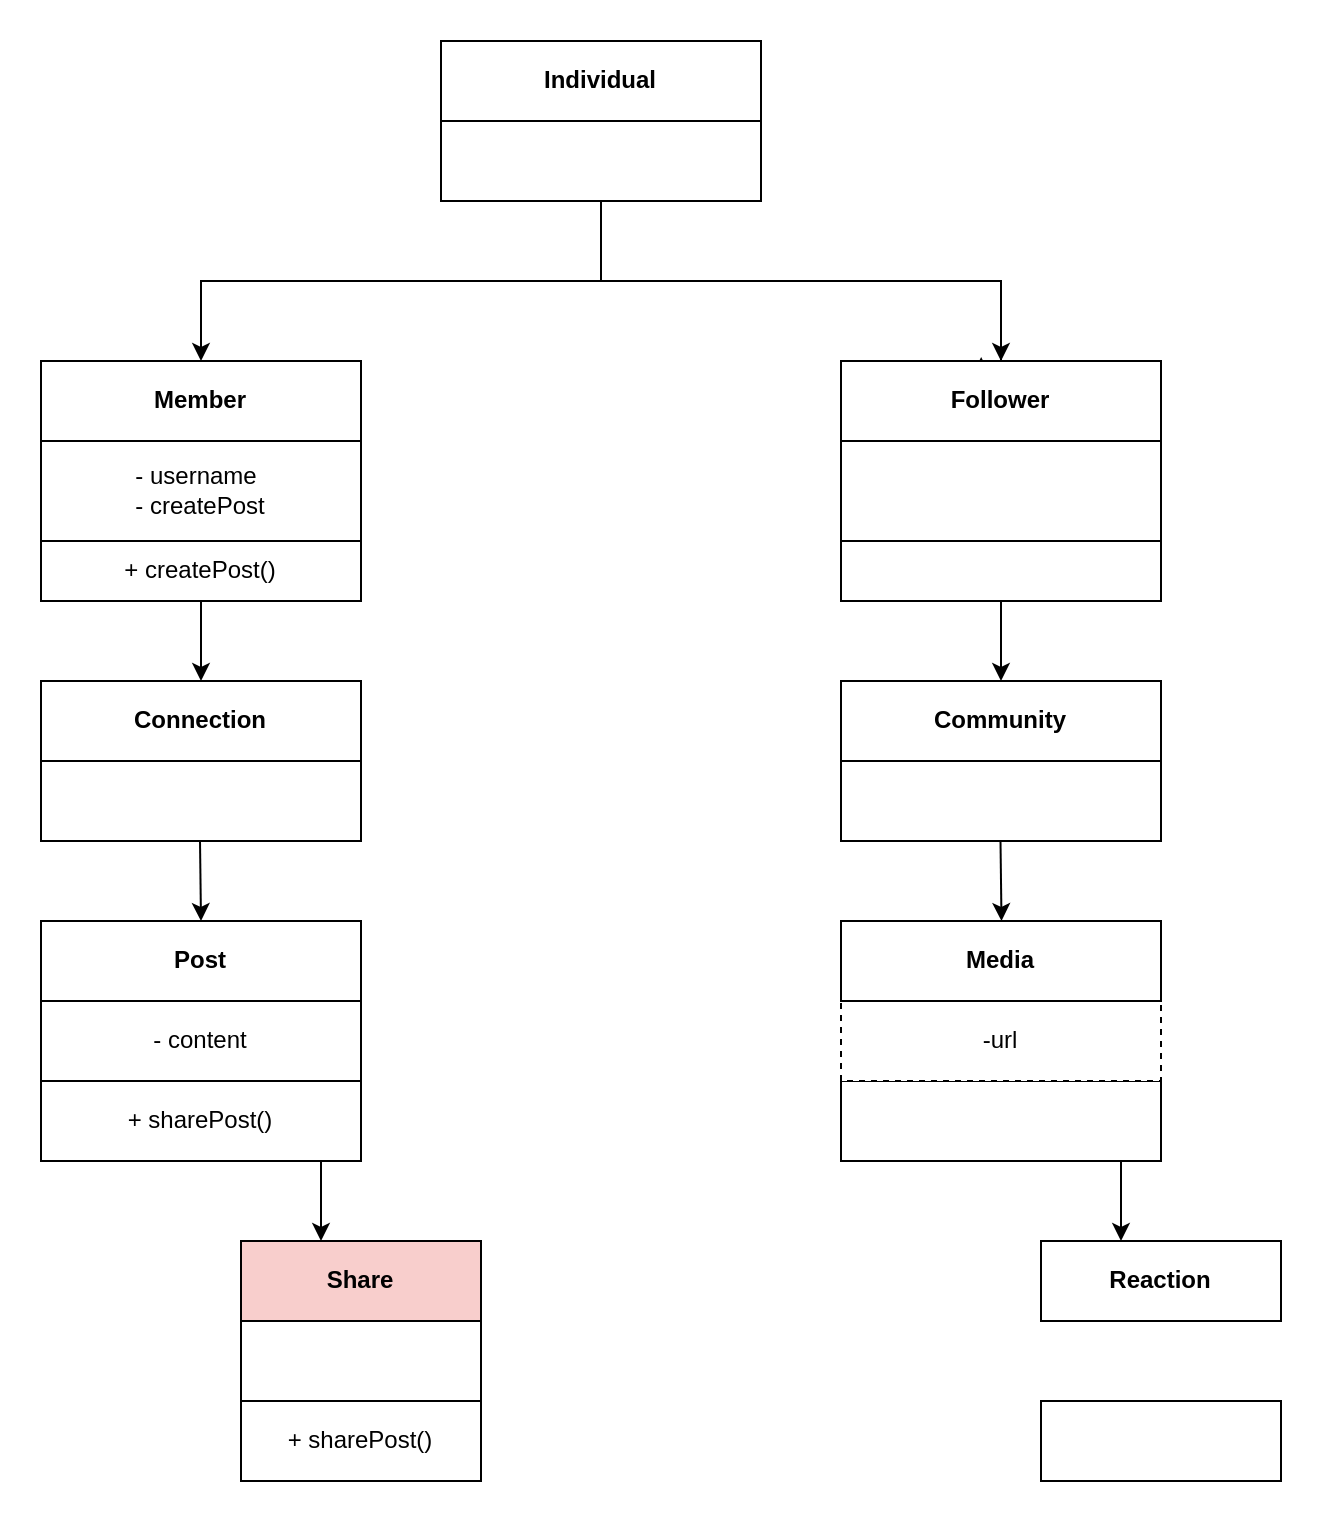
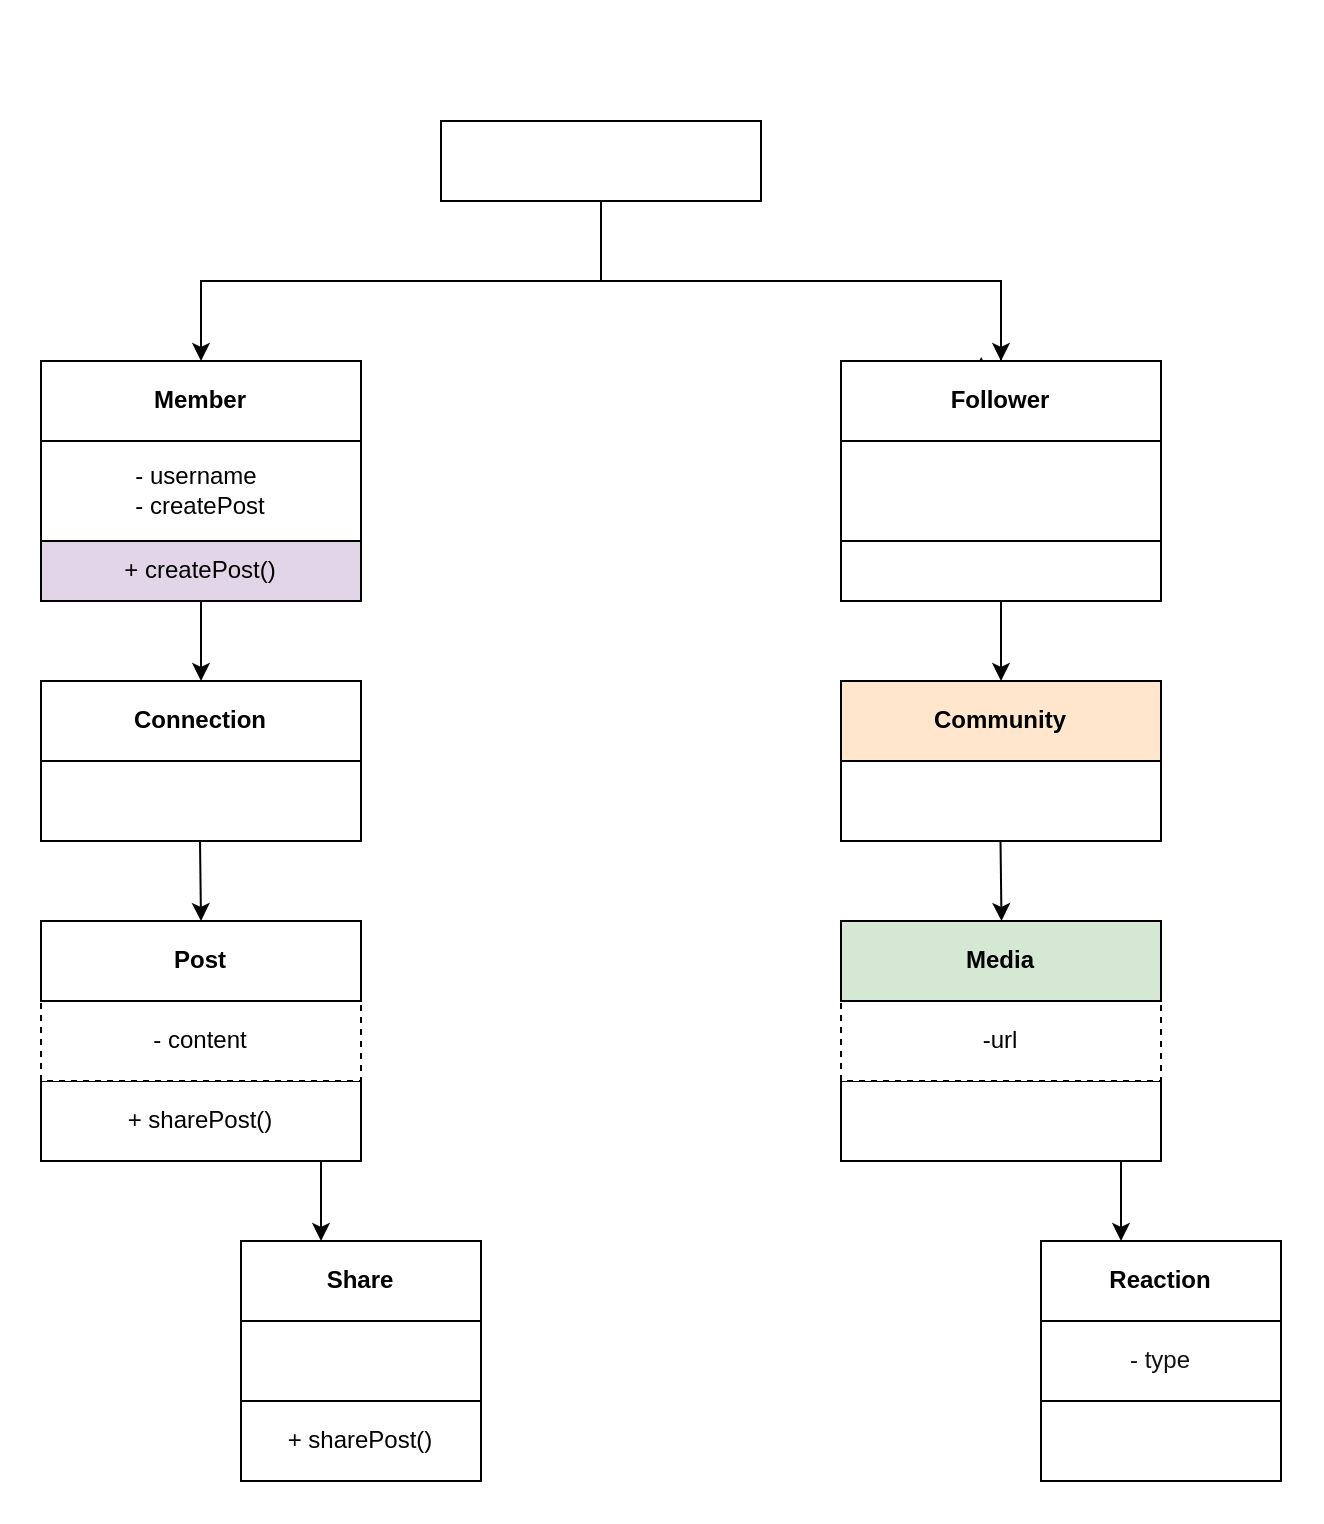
  <mxCell id="0" />
  <mxCell id="1" parent="0" />
- <mxCell id="2" value="Individual" style="rounded=0;whiteSpace=wrap;html=1;fontStyle=1" vertex="1" parent="1"><mxGeometry x="220" y="20" width="160" height="40" as="geometry" /></mxCell>
  <mxCell id="3" style="edgeStyle=orthogonalEdgeStyle;rounded=0;orthogonalLoop=1;jettySize=auto;html=1;exitX=0.5;exitY=1;exitDx=0;exitDy=0;" edge="1" parent="1" source="5" target="7"><mxGeometry relative="1" as="geometry"><mxPoint x="160" y="180" as="targetPoint" /></mxGeometry></mxCell>
  <mxCell id="4" style="edgeStyle=orthogonalEdgeStyle;rounded=0;orthogonalLoop=1;jettySize=auto;html=1;entryX=0.438;entryY=-0.05;entryDx=0;entryDy=0;entryPerimeter=0;" edge="1" parent="1" source="5" target="12"><mxGeometry relative="1" as="geometry"><mxPoint x="500" y="170" as="targetPoint" /><Array as="points"><mxPoint x="300" y="140" /><mxPoint x="500" y="140" /><mxPoint x="500" y="190" /><mxPoint x="490" y="190" /></Array></mxGeometry></mxCell>
  <mxCell id="5" value="" style="rounded=0;whiteSpace=wrap;html=1;" vertex="1" parent="1"><mxGeometry x="220" y="60" width="160" height="40" as="geometry" /></mxCell>
  <mxCell id="6" style="edgeStyle=orthogonalEdgeStyle;rounded=0;orthogonalLoop=1;jettySize=auto;html=1;exitX=0.5;exitY=0;exitDx=0;exitDy=0;" edge="1" parent="1" source="7"><mxGeometry relative="1" as="geometry"><mxPoint x="100" y="180" as="targetPoint" /></mxGeometry></mxCell>
  <mxCell id="7" value="Member" style="rounded=0;whiteSpace=wrap;html=1;fontStyle=1" vertex="1" parent="1"><mxGeometry x="20" y="180" width="160" height="40" as="geometry" /></mxCell>
- <mxCell id="8" value="&lt;div style=&quot;text-align: justify;&quot;&gt;+ createPost()&lt;/div&gt;" style="rounded=0;whiteSpace=wrap;html=1;" vertex="1" parent="1"><mxGeometry x="20" y="270" width="160" height="30" as="geometry" /></mxCell>
+ <mxCell id="8" value="&lt;div style=&quot;text-align: justify;&quot;&gt;+ createPost()&lt;/div&gt;" style="rounded=0;whiteSpace=wrap;html=1;fillColor=#e1d5e7;" vertex="1" parent="1"><mxGeometry x="20" y="270" width="160" height="30" as="geometry" /></mxCell>
  <mxCell id="9" value="&lt;div style=&quot;text-align: justify;&quot;&gt;&lt;span style=&quot;background-color: initial;&quot;&gt;- username&lt;/span&gt;&lt;/div&gt;&lt;div style=&quot;text-align: justify;&quot;&gt;&lt;span style=&quot;background-color: initial;&quot;&gt;- createPost&lt;/span&gt;&lt;/div&gt;" style="rounded=0;whiteSpace=wrap;html=1;align=center;" vertex="1" parent="1"><mxGeometry x="20" y="220" width="160" height="50" as="geometry" /></mxCell>
  <mxCell id="10" style="edgeStyle=orthogonalEdgeStyle;rounded=0;orthogonalLoop=1;jettySize=auto;html=1;exitX=0.5;exitY=1;exitDx=0;exitDy=0;" edge="1" parent="1" source="9" target="9"><mxGeometry relative="1" as="geometry" /></mxCell>
  <mxCell id="11" style="edgeStyle=orthogonalEdgeStyle;rounded=0;orthogonalLoop=1;jettySize=auto;html=1;" edge="1" parent="1" source="12"><mxGeometry relative="1" as="geometry"><mxPoint x="500" y="180" as="targetPoint" /></mxGeometry></mxCell>
  <mxCell id="12" value="Follower" style="rounded=0;whiteSpace=wrap;html=1;fontStyle=1" vertex="1" parent="1"><mxGeometry x="420" y="180" width="160" height="40" as="geometry" /></mxCell>
  <mxCell id="13" value="" style="rounded=0;whiteSpace=wrap;html=1;" vertex="1" parent="1"><mxGeometry x="420" y="270" width="160" height="30" as="geometry" /></mxCell>
  <mxCell id="14" value="" style="rounded=0;whiteSpace=wrap;html=1;" vertex="1" parent="1"><mxGeometry x="420" y="220" width="160" height="50" as="geometry" /></mxCell>
  <mxCell id="15" style="edgeStyle=orthogonalEdgeStyle;rounded=0;orthogonalLoop=1;jettySize=auto;html=1;exitX=0.5;exitY=1;exitDx=0;exitDy=0;" edge="1" parent="1" source="14" target="14"><mxGeometry relative="1" as="geometry" /></mxCell>
  <mxCell id="16" value="" style="endArrow=classic;html=1;rounded=0;" edge="1" parent="1"><mxGeometry width="50" height="50" relative="1" as="geometry"><mxPoint x="100" y="300" as="sourcePoint" /><mxPoint x="100" y="340" as="targetPoint" /></mxGeometry></mxCell>
  <mxCell id="17" value="" style="rounded=0;whiteSpace=wrap;html=1;" vertex="1" parent="1"><mxGeometry x="20" y="340" width="160" height="40" as="geometry" /></mxCell>
  <mxCell id="18" value="Connection" style="rounded=0;whiteSpace=wrap;html=1;fontStyle=1" vertex="1" parent="1"><mxGeometry x="20" y="340" width="160" height="40" as="geometry" /></mxCell>
  <mxCell id="19" value="" style="endArrow=classic;html=1;rounded=0;" edge="1" parent="1"><mxGeometry width="50" height="50" relative="1" as="geometry"><mxPoint x="500" y="300" as="sourcePoint" /><mxPoint x="500" y="340" as="targetPoint" /></mxGeometry></mxCell>
- <mxCell id="20" value="Community" style="rounded=0;whiteSpace=wrap;html=1;fontStyle=1" vertex="1" parent="1"><mxGeometry x="420" y="340" width="160" height="40" as="geometry" /></mxCell>
+ <mxCell id="20" value="Community" style="rounded=0;whiteSpace=wrap;html=1;fontStyle=1;fillColor=#ffe6cc;" vertex="1" parent="1"><mxGeometry x="420" y="340" width="160" height="40" as="geometry" /></mxCell>
  <mxCell id="21" value="" style="rounded=0;whiteSpace=wrap;html=1;" vertex="1" parent="1"><mxGeometry x="420" y="380" width="160" height="40" as="geometry" /></mxCell>
  <mxCell id="22" value="" style="rounded=0;whiteSpace=wrap;html=1;" vertex="1" parent="1"><mxGeometry x="20" y="380" width="160" height="40" as="geometry" /></mxCell>
  <mxCell id="23" value="" style="endArrow=classic;html=1;rounded=0;" edge="1" parent="1"><mxGeometry width="50" height="50" relative="1" as="geometry"><mxPoint x="99.5" y="420" as="sourcePoint" /><mxPoint x="100" y="460" as="targetPoint" /></mxGeometry></mxCell>
  <mxCell id="24" value="&lt;div style=&quot;text-align: justify;&quot;&gt;+ sharePost()&lt;/div&gt;" style="rounded=0;whiteSpace=wrap;html=1;" vertex="1" parent="1"><mxGeometry x="20" y="540" width="160" height="40" as="geometry" /></mxCell>
- <mxCell id="25" value="&lt;div style=&quot;text-align: justify;&quot;&gt;- content&lt;/div&gt;" style="rounded=0;whiteSpace=wrap;html=1;" vertex="1" parent="1"><mxGeometry x="20" y="500" width="160" height="40" as="geometry" /></mxCell>
+ <mxCell id="25" value="&lt;div style=&quot;text-align: justify;&quot;&gt;- content&lt;/div&gt;" style="rounded=0;whiteSpace=wrap;html=1;dashed=1;" vertex="1" parent="1"><mxGeometry x="20" y="500" width="160" height="40" as="geometry" /></mxCell>
  <mxCell id="26" value="Post" style="rounded=0;whiteSpace=wrap;html=1;fontStyle=1" vertex="1" parent="1"><mxGeometry x="20" y="460" width="160" height="40" as="geometry" /></mxCell>
  <mxCell id="27" value="" style="endArrow=classic;html=1;rounded=0;" edge="1" parent="1"><mxGeometry width="50" height="50" relative="1" as="geometry"><mxPoint x="499.75" y="420" as="sourcePoint" /><mxPoint x="500.25" y="460" as="targetPoint" /></mxGeometry></mxCell>
  <mxCell id="28" value="" style="rounded=0;whiteSpace=wrap;html=1;" vertex="1" parent="1"><mxGeometry x="420" y="540" width="160" height="40" as="geometry" /></mxCell>
  <mxCell id="29" value="&lt;div style=&quot;&quot;&gt;-url&lt;/div&gt;" style="rounded=0;whiteSpace=wrap;html=1;align=center;dashed=1;" vertex="1" parent="1"><mxGeometry x="420" y="500" width="160" height="40" as="geometry" /></mxCell>
- <mxCell id="30" value="Media" style="rounded=0;whiteSpace=wrap;html=1;fontStyle=1" vertex="1" parent="1"><mxGeometry x="420" y="460" width="160" height="40" as="geometry" /></mxCell>
+ <mxCell id="30" value="Media" style="rounded=0;whiteSpace=wrap;html=1;fontStyle=1;fillColor=#d5e8d4;" vertex="1" parent="1"><mxGeometry x="420" y="460" width="160" height="40" as="geometry" /></mxCell>
  <mxCell id="31" value="" style="endArrow=classic;html=1;rounded=0;" edge="1" parent="1"><mxGeometry width="50" height="50" relative="1" as="geometry"><mxPoint x="160" y="580" as="sourcePoint" /><mxPoint x="160" y="620" as="targetPoint" /></mxGeometry></mxCell>
- <mxCell id="32" value="Share" style="rounded=0;whiteSpace=wrap;html=1;fontStyle=1;fillColor=#f8cecc;" vertex="1" parent="1"><mxGeometry x="120" y="620" width="120" height="40" as="geometry" /></mxCell>
+ <mxCell id="32" value="Share" style="rounded=0;whiteSpace=wrap;html=1;fontStyle=1" vertex="1" parent="1"><mxGeometry x="120" y="620" width="120" height="40" as="geometry" /></mxCell>
  <mxCell id="33" value="" style="rounded=0;whiteSpace=wrap;html=1;" vertex="1" parent="1"><mxGeometry x="120" y="660" width="120" height="40" as="geometry" /></mxCell>
  <mxCell id="34" value="+ sharePost()" style="rounded=0;whiteSpace=wrap;html=1;" vertex="1" parent="1"><mxGeometry x="120" y="700" width="120" height="40" as="geometry" /></mxCell>
  <mxCell id="35" value="" style="endArrow=classic;html=1;rounded=0;" edge="1" parent="1"><mxGeometry width="50" height="50" relative="1" as="geometry"><mxPoint x="560" y="580" as="sourcePoint" /><mxPoint x="560" y="620" as="targetPoint" /></mxGeometry></mxCell>
  <mxCell id="36" value="Reaction" style="rounded=0;whiteSpace=wrap;html=1;fontStyle=1" vertex="1" parent="1"><mxGeometry x="520" y="620" width="120" height="40" as="geometry" /></mxCell>
+ <mxCell id="37" value="- type" style="rounded=0;whiteSpace=wrap;html=1;fontColor=#121212;" vertex="1" parent="1"><mxGeometry x="520" y="660" width="120" height="40" as="geometry" /></mxCell>
  <mxCell id="38" value="" style="rounded=0;whiteSpace=wrap;html=1;" vertex="1" parent="1"><mxGeometry x="520" y="700" width="120" height="40" as="geometry" /></mxCell>
